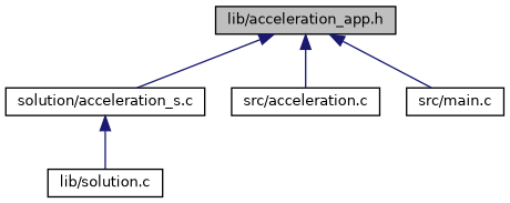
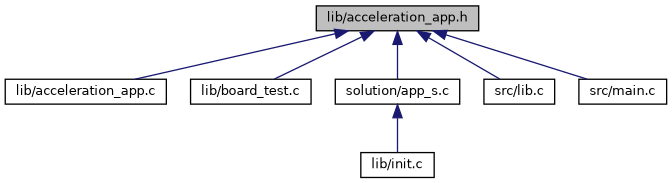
  digraph {
    fontname="DejaVu Sans"
    node [color=black fillcolor=white fontname="DejaVu Sans" fontsize=10 shape=record style=filled]
    edge [color=midnightblue dir=back fontname="DejaVu Sans" fontsize=10 labelfontname=Helvetica labelfontsize=10 style=solid]
    n1 [fillcolor=grey75 fontcolor=black height=0.2 label="lib/acceleration_app.h" width=0.4]
-   n4 [height=0.2 label="solution/acceleration_s.c" width=0.4]
-   n5 [height=0.2 label="src/acceleration.c" width=0.4]
+   n2 [height=0.2 label="lib/acceleration_app.c" width=0.4]
+   n3 [height=0.2 label="lib/board_test.c" width=0.4]
+   n4 [height=0.2 label="solution/app_s.c" width=0.4]
+   n5 [height=0.2 label="src/lib.c" width=0.4]
    n6 [height=0.2 label="src/main.c" width=0.4]
-   n7 [height=0.2 label="lib/solution.c" width=0.4]
+   n7 [height=0.2 label="lib/init.c" width=0.4]
+   n1 -> n2
+   n1 -> n3
    n1 -> n4
    n1 -> n5
    n1 -> n6
    n4 -> n7
  }
